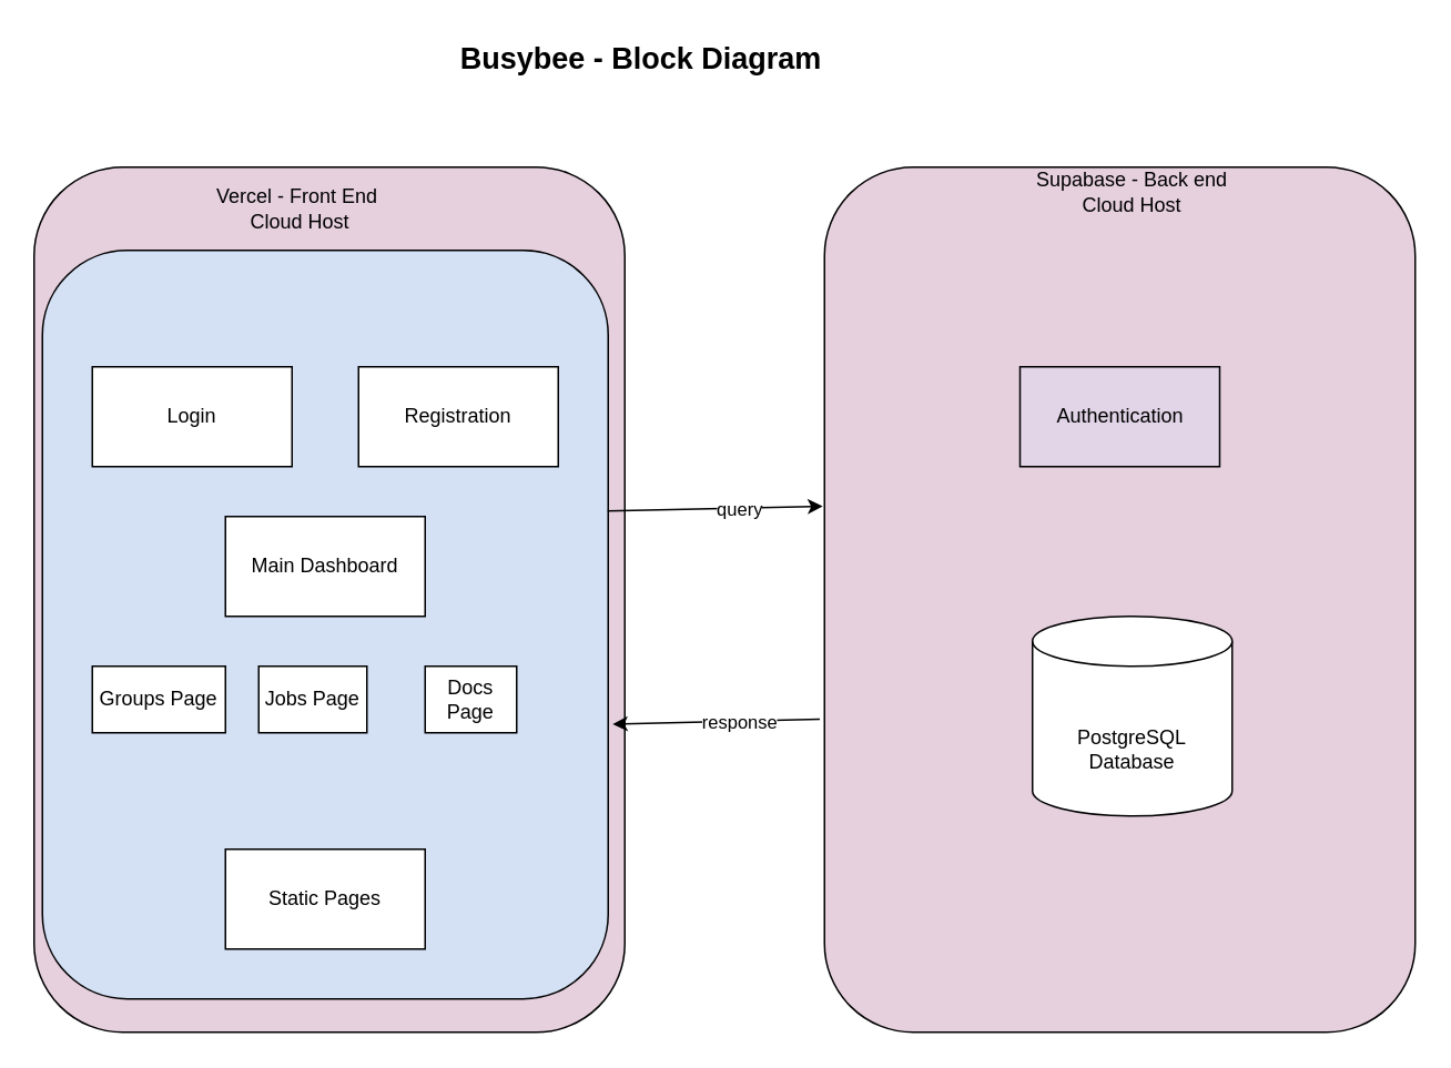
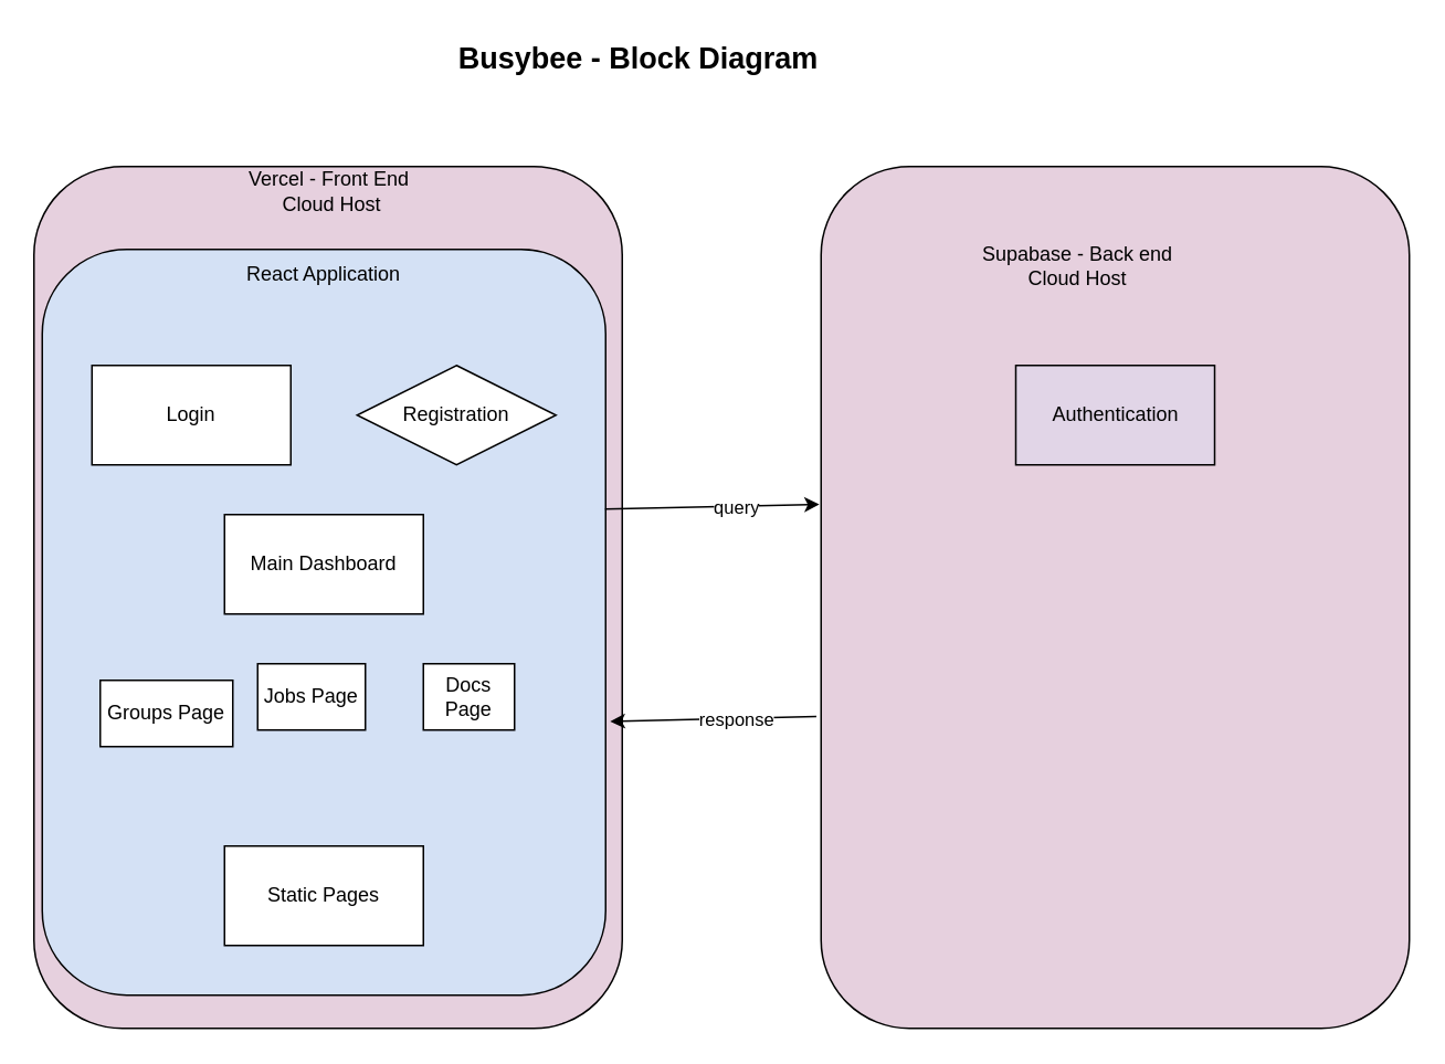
  <mxCell id="0" />
  <mxCell id="1" parent="0" />
  <mxCell id="2" value="" style="rounded=1;whiteSpace=wrap;html=1;fillColor=light-dark(#E6D0DE,#000000);" vertex="1" parent="1"><mxGeometry x="495" y="100" width="355" height="520" as="geometry" /></mxCell>
  <mxCell id="3" value="" style="rounded=1;whiteSpace=wrap;html=1;fillColor=light-dark(#E6D0DE,var(--ge-dark-color, #121212));" vertex="1" parent="1"><mxGeometry x="20" y="100" width="355" height="520" as="geometry" /></mxCell>
  <mxCell id="4" value="" style="rounded=1;whiteSpace=wrap;html=1;fillColor=light-dark(#D4E1F5,var(--ge-dark-color, #121212));" vertex="1" parent="1"><mxGeometry x="25" y="150" width="340" height="450" as="geometry" /></mxCell>
  <mxCell id="5" value="&lt;font style=&quot;font-size: 18px;&quot;&gt;&lt;b&gt;Busybee - Block Diagram&lt;/b&gt;&lt;/font&gt;" style="text;html=1;align=center;verticalAlign=middle;whiteSpace=wrap;rounded=0;" vertex="1" parent="1"><mxGeometry x="265" y="20" width="240" height="30" as="geometry" /></mxCell>
- <mxCell id="6" value="Vercel - Front End&amp;nbsp;&lt;div&gt;Cloud Host&lt;/div&gt;" style="text;html=1;align=center;verticalAlign=middle;whiteSpace=wrap;rounded=0;" vertex="1" parent="1"><mxGeometry x="95" y="110" width="170" height="30" as="geometry" /></mxCell>
- <mxCell id="7" value="Supabase - Back end&lt;div&gt;Cloud Host&lt;/div&gt;" style="text;html=1;align=center;verticalAlign=middle;whiteSpace=wrap;rounded=0;" vertex="1" parent="1"><mxGeometry x="615" y="100" width="130" height="30" as="geometry" /></mxCell>
+ <mxCell id="6" value="Vercel - Front End&amp;nbsp;&lt;div&gt;Cloud Host&lt;/div&gt;" style="text;html=1;align=center;verticalAlign=middle;whiteSpace=wrap;rounded=0;" vertex="1" parent="1"><mxGeometry x="115" y="100" width="170" height="30" as="geometry" /></mxCell>
+ <mxCell id="7" value="Supabase - Back end&lt;div&gt;Cloud Host&lt;/div&gt;" style="text;html=1;align=center;verticalAlign=middle;whiteSpace=wrap;rounded=0;" vertex="1" parent="1"><mxGeometry x="585" y="145" width="130" height="30" as="geometry" /></mxCell>
+ <mxCell id="8" value="React Application" style="text;html=1;align=center;verticalAlign=middle;whiteSpace=wrap;rounded=0;" vertex="1" parent="1"><mxGeometry x="140" y="150" width="110" height="30" as="geometry" /></mxCell>
  <mxCell id="9" value="Login" style="rounded=0;whiteSpace=wrap;html=1;" vertex="1" parent="1"><mxGeometry x="55" y="220" width="120" height="60" as="geometry" /></mxCell>
- <mxCell id="10" value="Registration" style="rounded=0;whiteSpace=wrap;html=1;" vertex="1" parent="1"><mxGeometry x="215" y="220" width="120" height="60" as="geometry" /></mxCell>
+ <mxCell id="10" value="Registration" style="rhombus;whiteSpace=wrap;html=1;" vertex="1" parent="1"><mxGeometry x="215" y="220" width="120" height="60" as="geometry" /></mxCell>
  <mxCell id="11" value="Main Dashboard" style="rounded=0;whiteSpace=wrap;html=1;" vertex="1" parent="1"><mxGeometry x="135" y="310" width="120" height="60" as="geometry" /></mxCell>
- <mxCell id="12" value="Groups Page" style="rounded=0;whiteSpace=wrap;html=1;" vertex="1" parent="1"><mxGeometry x="55" y="400" width="80" height="40" as="geometry" /></mxCell>
- <mxCell id="13" value="&lt;div&gt;&lt;br&gt;&lt;/div&gt;&lt;div&gt;PostgreSQL&lt;/div&gt;&lt;div&gt;Database&lt;/div&gt;" style="shape=cylinder3;whiteSpace=wrap;html=1;boundedLbl=1;backgroundOutline=1;size=15;" vertex="1" parent="1"><mxGeometry x="620" y="370" width="120" height="120" as="geometry" /></mxCell>
+ <mxCell id="12" value="Groups Page" style="rounded=0;whiteSpace=wrap;html=1;" vertex="1" parent="1"><mxGeometry x="60" y="410" width="80" height="40" as="geometry" /></mxCell>
  <mxCell id="14" value="Static Pages" style="rounded=0;whiteSpace=wrap;html=1;" vertex="1" parent="1"><mxGeometry x="135" y="510" width="120" height="60" as="geometry" /></mxCell>
  <mxCell id="15" value="Authentication" style="rounded=0;whiteSpace=wrap;html=1;fillColor=#e1d5e7;" vertex="1" parent="1"><mxGeometry x="612.5" y="220" width="120" height="60" as="geometry" /></mxCell>
  <mxCell id="16" value="" style="endArrow=classic;html=1;rounded=0;exitX=0.999;exitY=0.348;exitDx=0;exitDy=0;exitPerimeter=0;entryX=-0.003;entryY=0.392;entryDx=0;entryDy=0;entryPerimeter=0;" edge="1" parent="1" source="4" target="2"><mxGeometry width="50" height="50" relative="1" as="geometry"><mxPoint x="455" y="430" as="sourcePoint" /><mxPoint x="505" y="380" as="targetPoint" /></mxGeometry></mxCell>
  <mxCell id="17" value="query" style="edgeLabel;html=1;align=center;verticalAlign=middle;resizable=0;points=[];" vertex="1" connectable="0" parent="16"><mxGeometry x="0.011" relative="1" as="geometry"><mxPoint x="14" as="offset" /></mxGeometry></mxCell>
  <mxCell id="18" value="" style="endArrow=classic;html=1;rounded=0;exitX=-0.008;exitY=0.638;exitDx=0;exitDy=0;exitPerimeter=0;entryX=1.008;entryY=0.633;entryDx=0;entryDy=0;entryPerimeter=0;" edge="1" parent="1" source="2" target="4"><mxGeometry width="50" height="50" relative="1" as="geometry"><mxPoint x="455" y="430" as="sourcePoint" /><mxPoint x="505" y="380" as="targetPoint" /></mxGeometry></mxCell>
  <mxCell id="19" value="response" style="edgeLabel;html=1;align=center;verticalAlign=middle;resizable=0;points=[];" vertex="1" connectable="0" parent="18"><mxGeometry x="-0.216" y="3" relative="1" as="geometry"><mxPoint y="-2" as="offset" /></mxGeometry></mxCell>
  <mxCell id="20" value="Jobs Page" style="rounded=0;whiteSpace=wrap;html=1;" vertex="1" parent="1"><mxGeometry x="155" y="400" width="65" height="40" as="geometry" /></mxCell>
  <mxCell id="21" value="Docs Page" style="rounded=0;whiteSpace=wrap;html=1;" vertex="1" parent="1"><mxGeometry x="255" y="400" width="55" height="40" as="geometry" /></mxCell>
